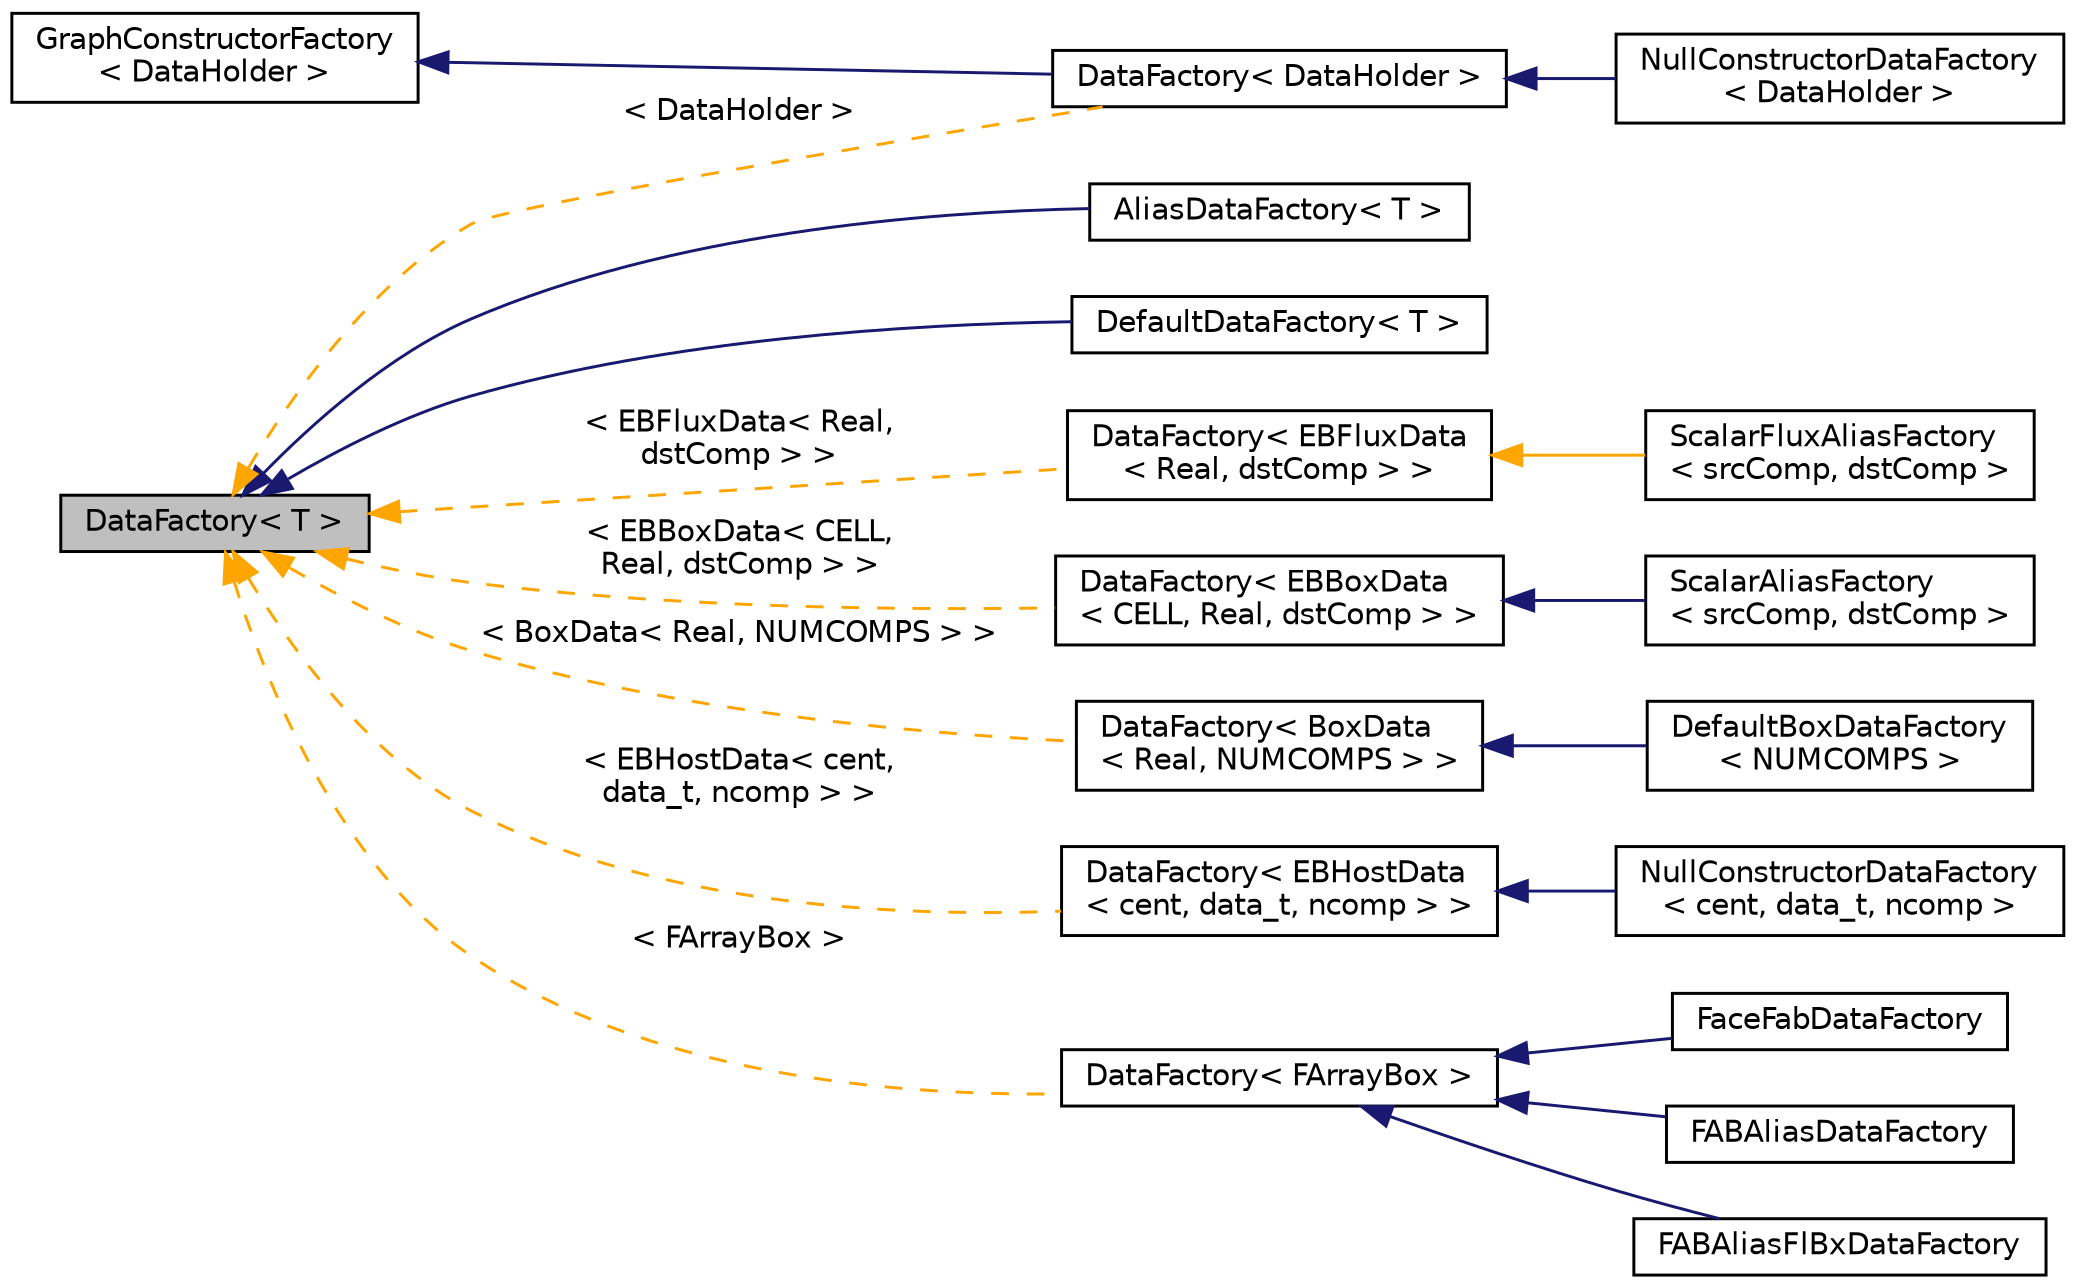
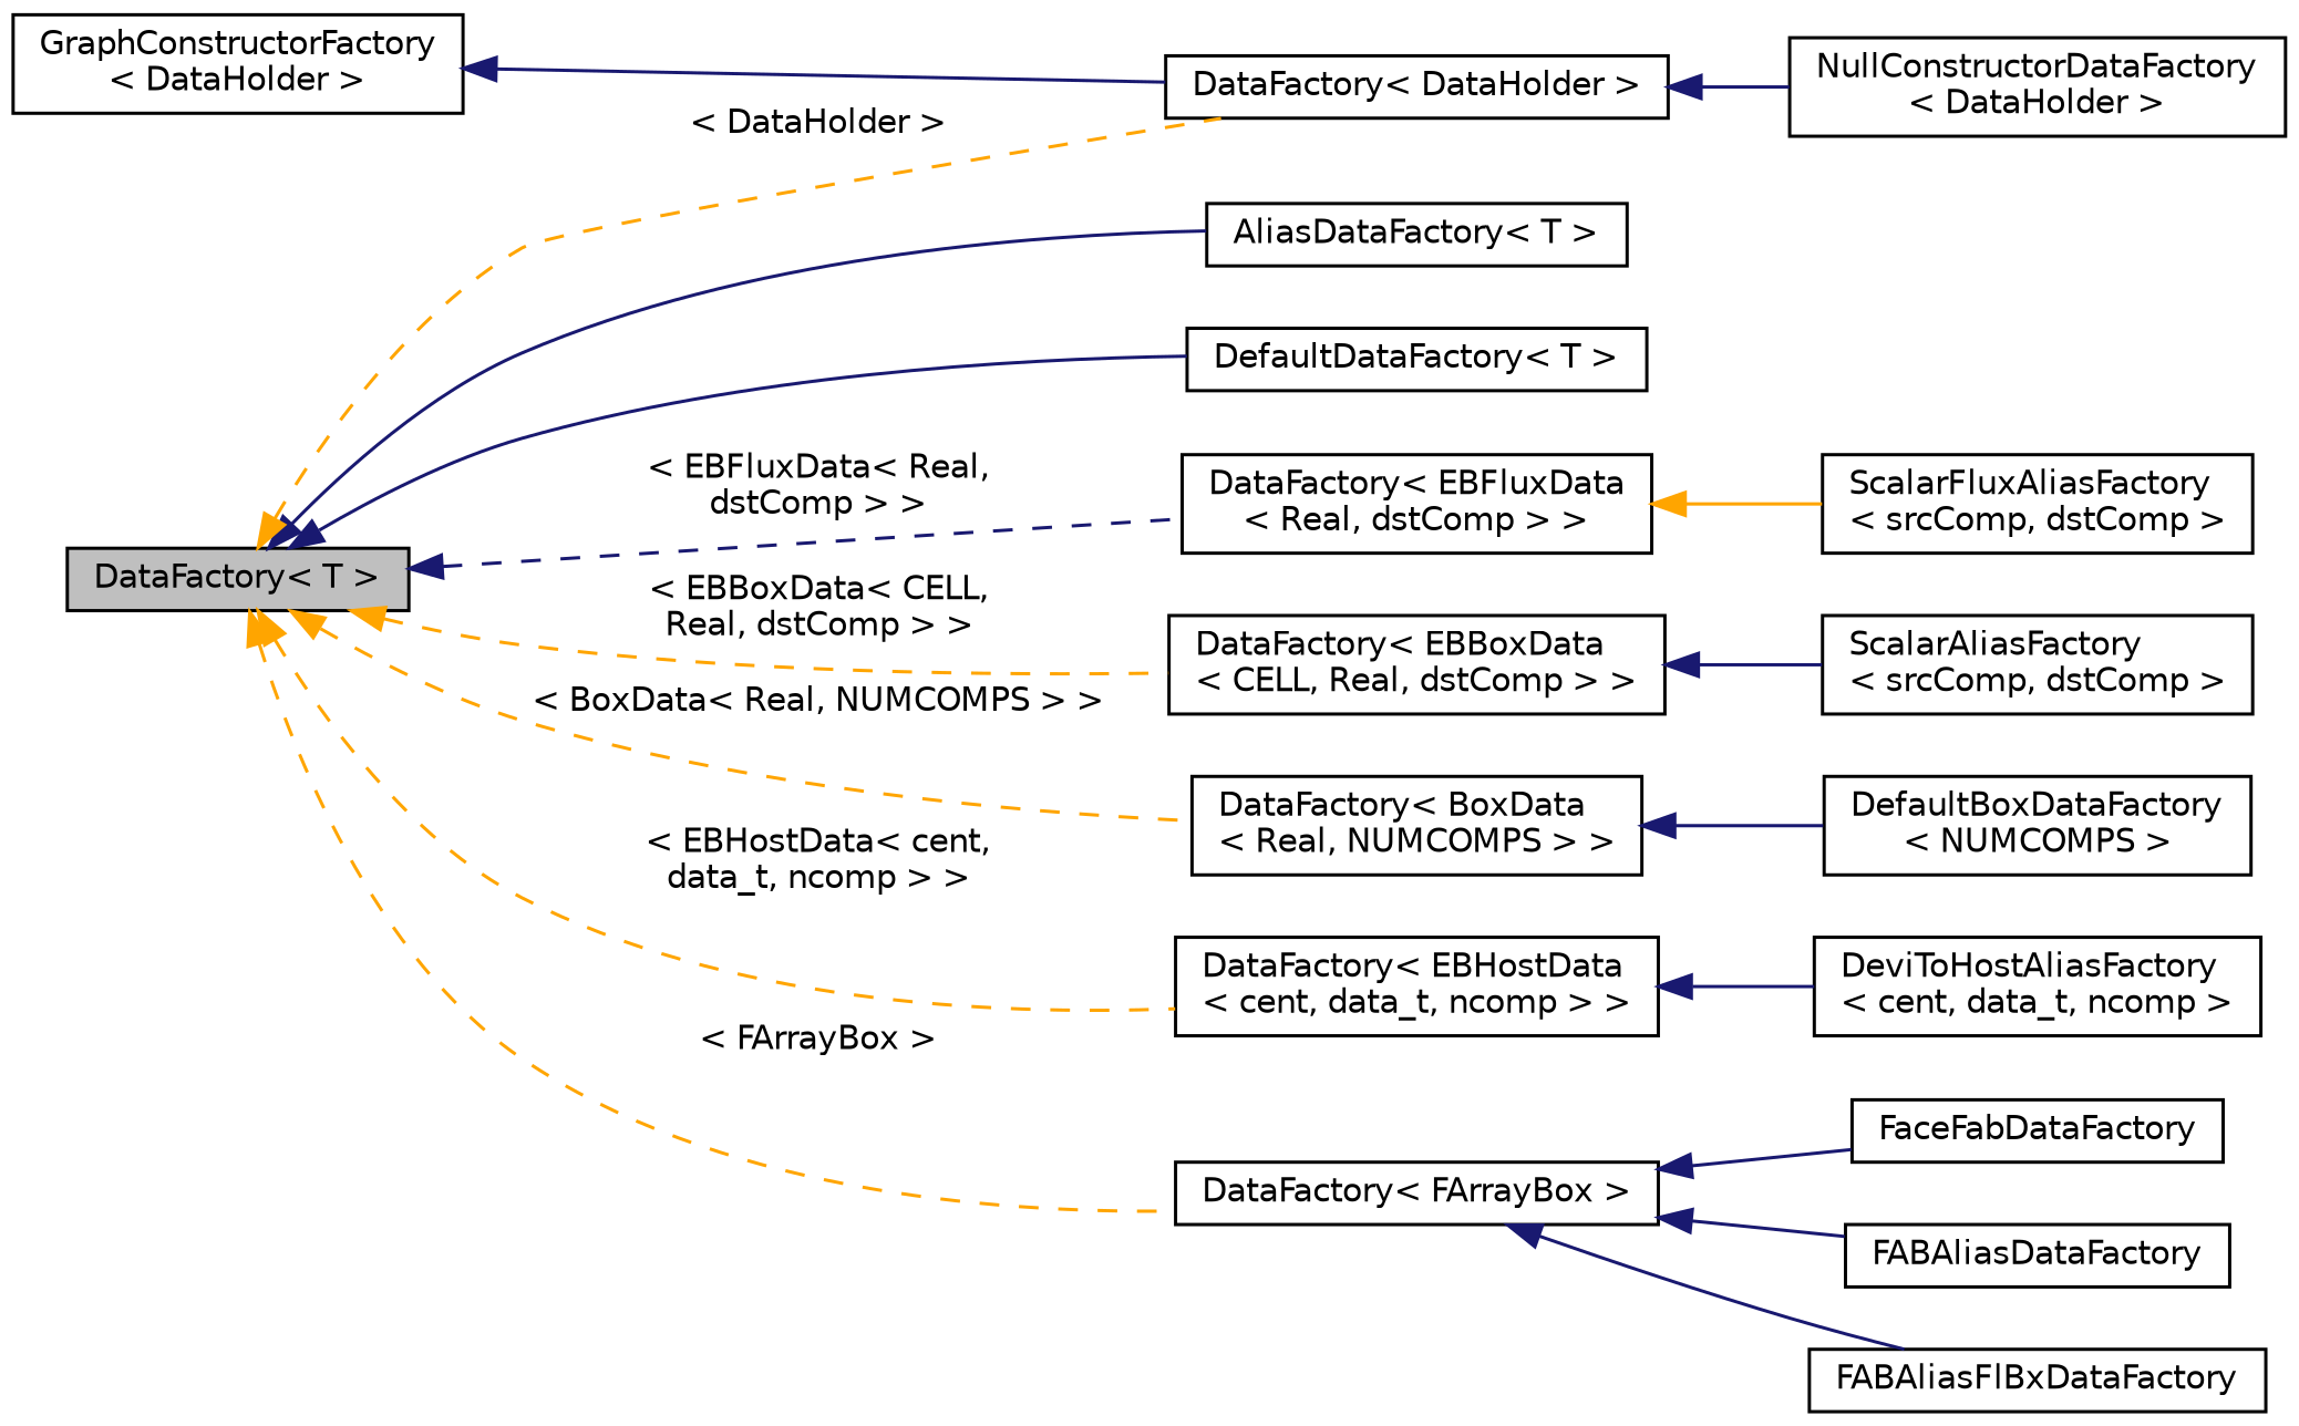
  digraph {
    rankdir=LR
    node [color=black fillcolor=white fontname=Helvetica fontsize=10 shape=record style=filled]
    edge [color=midnightblue dir=back fontname=Helvetica fontsize=10 labelfontname=Helvetica labelfontsize=10 style=solid]
    n1 [fillcolor=grey75 fontcolor=black height=0.2 label="DataFactory\< T \>" width=0.4]
    n2 [height=0.2 label="AliasDataFactory\< T \>" width=0.4]
    n3 [height=0.2 label="DefaultDataFactory\< T \>" width=0.4]
    n4 [height=0.2 label="DataFactory\< DataHolder \>" width=0.4]
    n5 [height=0.2 label="DataFactory\< EBBoxData\l\< CELL, Real, dstComp \> \>" width=0.4]
    n6 [height=0.2 label="DataFactory\< BoxData\l\< Real, NUMCOMPS \> \>" width=0.4]
    n7 [height=0.2 label="DataFactory\< EBHostData\l\< cent, data_t, ncomp \> \>" width=0.4]
    n8 [height=0.2 label="DataFactory\< FArrayBox \>" width=0.4]
    n9 [height=0.2 label="DataFactory\< EBFluxData\l\< Real, dstComp \> \>" width=0.4]
    n10 [height=0.2 label="NullConstructorDataFactory\l\< DataHolder \>" width=0.4]
    n11 [height=0.2 label="ScalarAliasFactory\l\< srcComp, dstComp \>" width=0.4]
    n12 [height=0.2 label="DefaultBoxDataFactory\l\< NUMCOMPS \>" width=0.4]
-   n13 [height=0.2 label="NullConstructorDataFactory\l\< cent, data_t, ncomp \>" width=0.4]
+   n13 [height=0.2 label="DeviToHostAliasFactory\l\< cent, data_t, ncomp \>" width=0.4]
    n14 [height=0.2 label=FABAliasDataFactory width=0.4]
    n15 [height=0.2 label=FABAliasFlBxDataFactory width=0.4]
    n16 [height=0.2 label=FaceFabDataFactory width=0.4]
    n17 [height=0.2 label="ScalarFluxAliasFactory\l\< srcComp, dstComp \>" width=0.4]
    n18 [height=0.2 label="GraphConstructorFactory\l\< DataHolder \>" width=0.4]
    n1 -> n2
    n1 -> n3
    n1 -> n4 [color=orange label=" \< DataHolder \>" style=dashed]
    n1 -> n5 [color=orange label=" \< EBBoxData\< CELL,\l Real, dstComp \> \>" style=dashed]
    n1 -> n6 [color=orange label=" \< BoxData\< Real, NUMCOMPS \> \>" style=dashed]
    n1 -> n7 [color=orange label=" \< EBHostData\< cent,\l data_t, ncomp \> \>" style=dashed]
    n1 -> n8 [color=orange label=" \< FArrayBox \>" style=dashed]
-   n1 -> n9 [color=orange label=" \< EBFluxData\< Real,\l dstComp \> \>" style=dashed]
+   n1 -> n9 [label=" \< EBFluxData\< Real,\l dstComp \> \>" style=dashed]
    n4 -> n10
    n5 -> n11
    n6 -> n12
    n7 -> n13
    n8 -> n14
    n8 -> n15
    n8 -> n16
    n9 -> n17 [color=orange]
    n18 -> n4
  }
